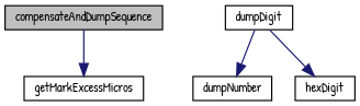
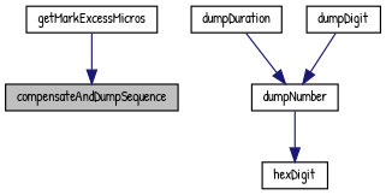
  digraph {
    fontname="Patrick Hand"
    rankdir=TB
    node [color=black fillcolor=white fontname="Patrick Hand" fontsize=10 shape=record style=filled]
    edge [color=midnightblue fontname="Patrick Hand" fontsize=10 labelfontname=Helvetica labelfontsize=10 style=solid]
    n1 [fillcolor=grey75 fontcolor=black height=0.2 label=compensateAndDumpSequence width=0.4]
    n2 [height=0.2 label=getMarkExcessMicros width=0.4]
+   n3 [height=0.2 label=dumpDuration width=0.4]
    n4 [height=0.2 label=dumpNumber width=0.4]
    n5 [height=0.2 label=dumpDigit width=0.4]
    n6 [height=0.2 label=hexDigit width=0.4]
-   n1 -> n2
+   n2 -> n1
+   n3 -> n4
    n5 -> n4
-   n5 -> n6
+   n4 -> n6
  }
